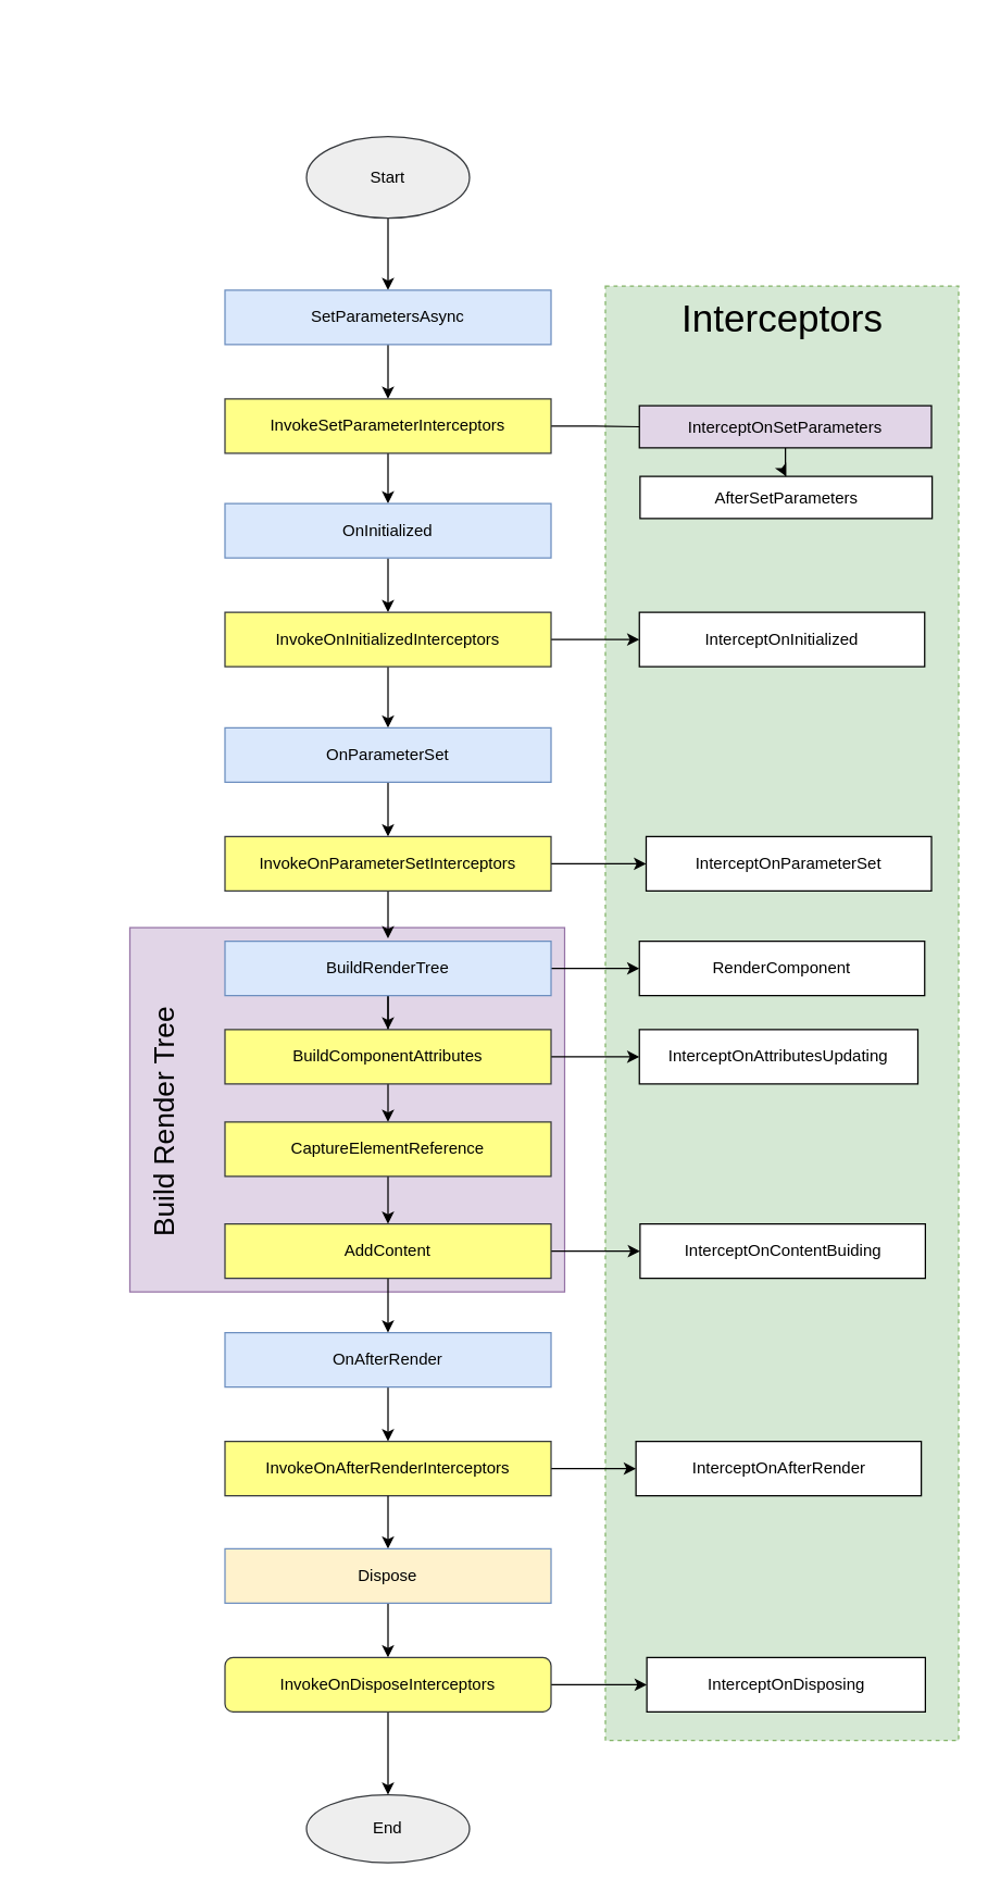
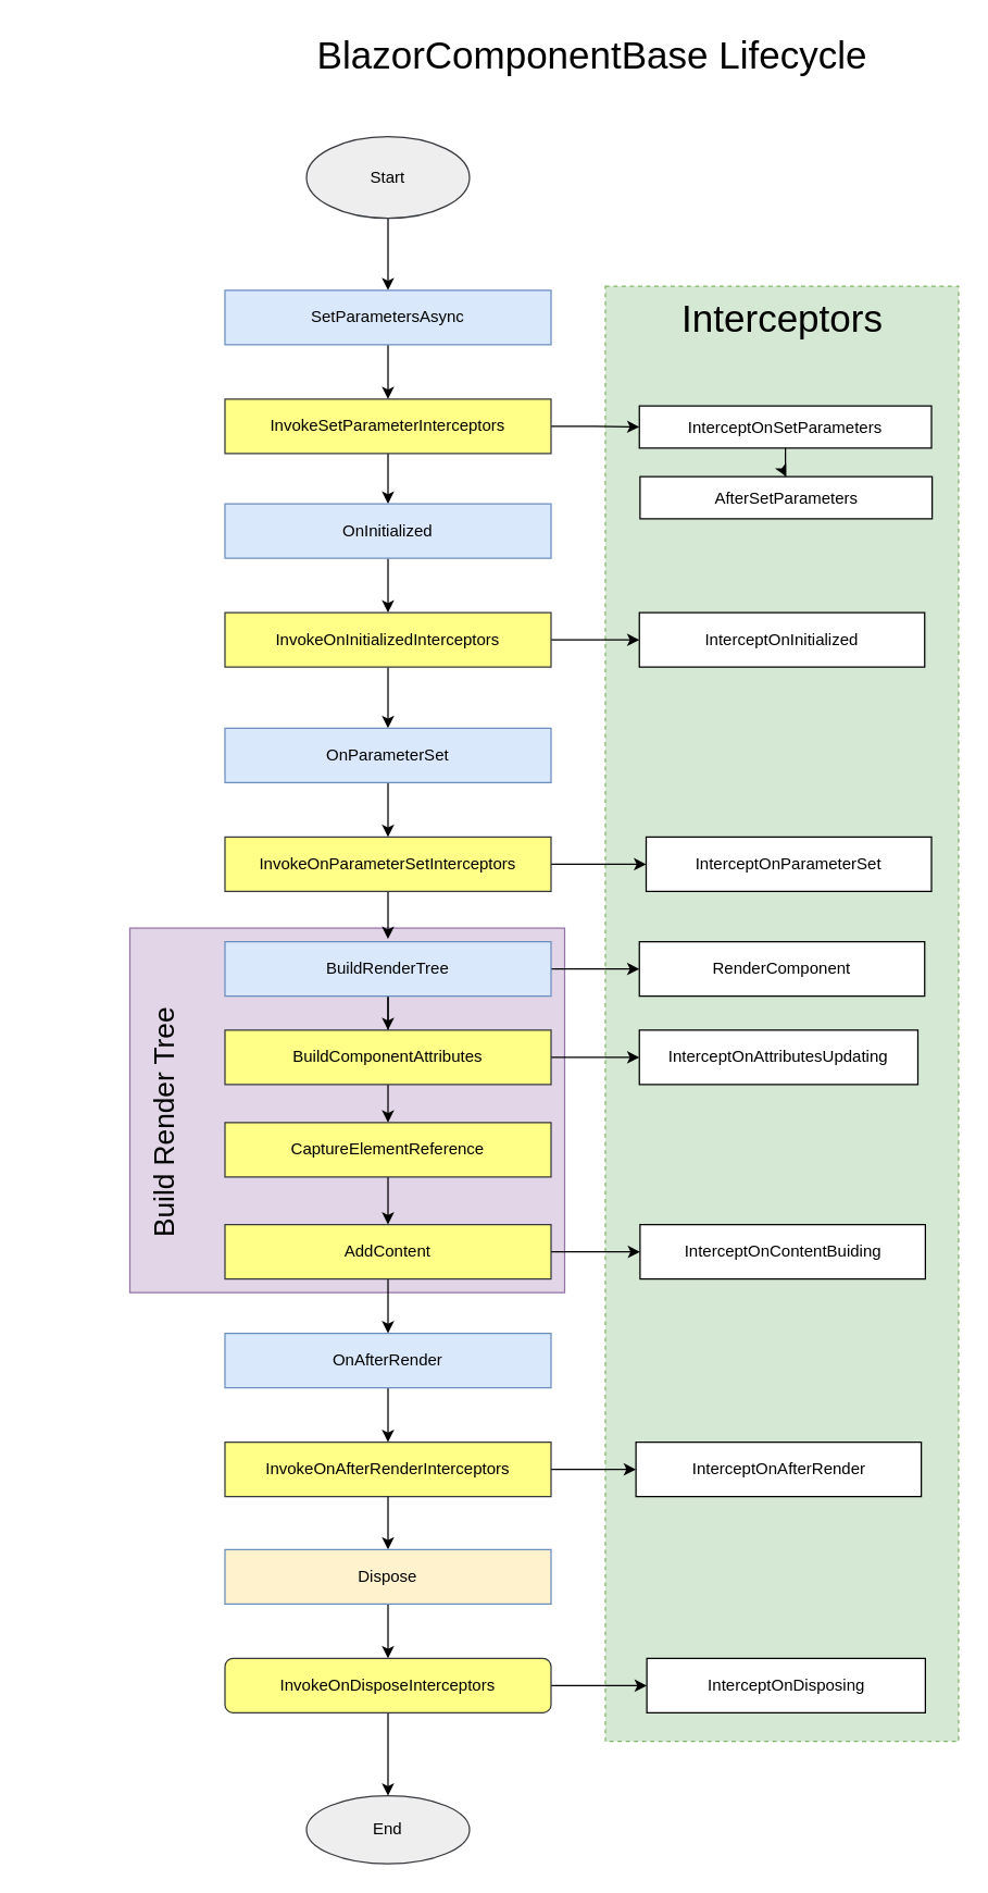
  <mxCell id="0" />
  <mxCell id="1" parent="0" />
  <mxCell id="2" value="" style="rounded=0;whiteSpace=wrap;html=1;fillColor=#e1d5e7;strokeColor=#9673a6;" parent="1" vertex="1"><mxGeometry x="95" y="682" width="320" height="268" as="geometry" /></mxCell>
  <mxCell id="3" value="" style="rounded=0;whiteSpace=wrap;html=1;fontSize=28;dashed=1;fillColor=#d5e8d4;strokeColor=#82b366;" parent="1" vertex="1"><mxGeometry x="445" y="210" width="260" height="1070" as="geometry" /></mxCell>
  <mxCell id="4" value="" style="edgeStyle=orthogonalEdgeStyle;rounded=0;orthogonalLoop=1;jettySize=auto;html=1;" parent="1" source="5" target="7" edge="1"><mxGeometry relative="1" as="geometry" /></mxCell>
  <mxCell id="5" value="Start" style="ellipse;whiteSpace=wrap;html=1;fillColor=#eeeeee;strokeColor=#36393d;" parent="1" vertex="1"><mxGeometry x="225" y="100" width="120" height="60" as="geometry" /></mxCell>
  <mxCell id="6" value="" style="edgeStyle=orthogonalEdgeStyle;rounded=0;orthogonalLoop=1;jettySize=auto;html=1;" parent="1" source="7" target="10" edge="1"><mxGeometry relative="1" as="geometry" /></mxCell>
  <mxCell id="7" value="SetParametersAsync" style="whiteSpace=wrap;html=1;fillColor=#dae8fc;strokeColor=#6c8ebf;" parent="1" vertex="1"><mxGeometry x="165" y="213" width="240" height="40" as="geometry" /></mxCell>
- <mxCell id="8" value="" style="edgeStyle=orthogonalEdgeStyle;rounded=0;orthogonalLoop=1;jettySize=auto;html=1;endArrow=none;" parent="1" source="10" target="12" edge="1"><mxGeometry relative="1" as="geometry" /></mxCell>
+ <mxCell id="8" value="" style="edgeStyle=orthogonalEdgeStyle;rounded=0;orthogonalLoop=1;jettySize=auto;html=1;" parent="1" source="10" target="12" edge="1"><mxGeometry relative="1" as="geometry" /></mxCell>
  <mxCell id="9" value="" style="edgeStyle=orthogonalEdgeStyle;rounded=0;orthogonalLoop=1;jettySize=auto;html=1;" parent="1" source="10" target="14" edge="1"><mxGeometry relative="1" as="geometry" /></mxCell>
  <mxCell id="10" value="InvokeSetParameterInterceptors" style="whiteSpace=wrap;html=1;fillColor=#ffff88;strokeColor=#36393d;" parent="1" vertex="1"><mxGeometry x="165" y="293" width="240" height="40" as="geometry" /></mxCell>
  <mxCell id="11" value="" style="edgeStyle=orthogonalEdgeStyle;rounded=0;orthogonalLoop=1;jettySize=auto;html=1;" edge="1" parent="1" source="12" target="55"><mxGeometry relative="1" as="geometry" /></mxCell>
- <mxCell id="12" value="InterceptOnSetParameters" style="whiteSpace=wrap;html=1;fillColor=#e1d5e7;" parent="1" vertex="1"><mxGeometry x="470" y="298" width="215" height="31" as="geometry" /></mxCell>
+ <mxCell id="12" value="InterceptOnSetParameters" style="whiteSpace=wrap;html=1;" parent="1" vertex="1"><mxGeometry x="470" y="298" width="215" height="31" as="geometry" /></mxCell>
  <mxCell id="13" value="" style="edgeStyle=orthogonalEdgeStyle;rounded=0;orthogonalLoop=1;jettySize=auto;html=1;" parent="1" source="14" target="17" edge="1"><mxGeometry relative="1" as="geometry" /></mxCell>
  <mxCell id="14" value="OnInitialized" style="whiteSpace=wrap;html=1;fillColor=#dae8fc;strokeColor=#6c8ebf;" parent="1" vertex="1"><mxGeometry x="165" y="370" width="240" height="40" as="geometry" /></mxCell>
  <mxCell id="15" value="" style="edgeStyle=orthogonalEdgeStyle;rounded=0;orthogonalLoop=1;jettySize=auto;html=1;" parent="1" source="17" target="18" edge="1"><mxGeometry relative="1" as="geometry" /></mxCell>
  <mxCell id="16" value="" style="edgeStyle=orthogonalEdgeStyle;rounded=0;orthogonalLoop=1;jettySize=auto;html=1;" parent="1" source="17" target="20" edge="1"><mxGeometry relative="1" as="geometry" /></mxCell>
  <mxCell id="17" value="InvokeOnInitializedInterceptors" style="whiteSpace=wrap;html=1;fillColor=#ffff88;strokeColor=#36393d;" parent="1" vertex="1"><mxGeometry x="165" y="450" width="240" height="40" as="geometry" /></mxCell>
  <mxCell id="18" value="InterceptOnInitialized" style="whiteSpace=wrap;html=1;" parent="1" vertex="1"><mxGeometry x="470" y="450" width="210" height="40" as="geometry" /></mxCell>
  <mxCell id="19" value="" style="edgeStyle=orthogonalEdgeStyle;rounded=0;orthogonalLoop=1;jettySize=auto;html=1;" parent="1" source="20" target="23" edge="1"><mxGeometry relative="1" as="geometry" /></mxCell>
  <mxCell id="20" value="OnParameterSet" style="whiteSpace=wrap;html=1;fillColor=#dae8fc;strokeColor=#6c8ebf;" parent="1" vertex="1"><mxGeometry x="165" y="535" width="240" height="40" as="geometry" /></mxCell>
  <mxCell id="21" value="" style="edgeStyle=orthogonalEdgeStyle;rounded=0;orthogonalLoop=1;jettySize=auto;html=1;" parent="1" source="23" target="24" edge="1"><mxGeometry relative="1" as="geometry" /></mxCell>
  <mxCell id="22" value="" style="edgeStyle=orthogonalEdgeStyle;rounded=0;orthogonalLoop=1;jettySize=auto;html=1;" parent="1" source="23" edge="1"><mxGeometry relative="1" as="geometry"><mxPoint x="285" y="690" as="targetPoint" /></mxGeometry></mxCell>
  <mxCell id="23" value="InvokeOnParameterSetInterceptors" style="whiteSpace=wrap;html=1;fillColor=#ffff88;strokeColor=#36393d;" parent="1" vertex="1"><mxGeometry x="165" y="615" width="240" height="40" as="geometry" /></mxCell>
  <mxCell id="24" value="InterceptOnParameterSet" style="whiteSpace=wrap;html=1;" parent="1" vertex="1"><mxGeometry x="475" y="615" width="210" height="40" as="geometry" /></mxCell>
  <mxCell id="25" value="" style="edgeStyle=orthogonalEdgeStyle;rounded=0;orthogonalLoop=1;jettySize=auto;html=1;" parent="1" source="28" target="31" edge="1"><mxGeometry relative="1" as="geometry" /></mxCell>
  <mxCell id="26" value="" style="edgeStyle=orthogonalEdgeStyle;rounded=0;orthogonalLoop=1;jettySize=auto;html=1;" parent="1" source="28" target="33" edge="1"><mxGeometry relative="1" as="geometry" /></mxCell>
  <mxCell id="27" value="" style="edgeStyle=orthogonalEdgeStyle;rounded=0;orthogonalLoop=1;jettySize=auto;html=1;fontSize=28;" parent="1" source="28" target="50" edge="1"><mxGeometry relative="1" as="geometry" /></mxCell>
  <mxCell id="28" value="BuildRenderTree" style="whiteSpace=wrap;html=1;fillColor=#dae8fc;strokeColor=#6c8ebf;" parent="1" vertex="1"><mxGeometry x="165" y="692" width="240" height="40" as="geometry" /></mxCell>
  <mxCell id="29" value="" style="edgeStyle=orthogonalEdgeStyle;rounded=0;orthogonalLoop=1;jettySize=auto;html=1;exitX=1;exitY=0.5;exitDx=0;exitDy=0;" parent="1" source="53" target="32" edge="1"><mxGeometry relative="1" as="geometry" /></mxCell>
  <mxCell id="30" value="" style="edgeStyle=orthogonalEdgeStyle;rounded=0;orthogonalLoop=1;jettySize=auto;html=1;entryX=0.5;entryY=0;entryDx=0;entryDy=0;" parent="1" source="31" target="53" edge="1"><mxGeometry relative="1" as="geometry" /></mxCell>
  <mxCell id="31" value="CaptureElementReference" style="whiteSpace=wrap;html=1;fillColor=#ffff88;strokeColor=#36393d;" parent="1" vertex="1"><mxGeometry x="165" y="825" width="240" height="40" as="geometry" /></mxCell>
  <mxCell id="32" value="InterceptOnContentBuiding" style="whiteSpace=wrap;html=1;" parent="1" vertex="1"><mxGeometry x="470.5" y="900" width="210" height="40" as="geometry" /></mxCell>
  <mxCell id="33" value="RenderComponent" style="whiteSpace=wrap;html=1;" parent="1" vertex="1"><mxGeometry x="470" y="692" width="210" height="40" as="geometry" /></mxCell>
  <mxCell id="34" value="" style="edgeStyle=orthogonalEdgeStyle;rounded=0;orthogonalLoop=1;jettySize=auto;html=1;" parent="1" source="35" target="37" edge="1"><mxGeometry relative="1" as="geometry" /></mxCell>
  <mxCell id="35" value="OnAfterRender" style="whiteSpace=wrap;html=1;fillColor=#dae8fc;strokeColor=#6c8ebf;" parent="1" vertex="1"><mxGeometry x="165" y="980" width="240" height="40" as="geometry" /></mxCell>
  <mxCell id="36" value="" style="edgeStyle=orthogonalEdgeStyle;rounded=0;orthogonalLoop=1;jettySize=auto;html=1;" parent="1" source="37" target="38" edge="1"><mxGeometry relative="1" as="geometry" /></mxCell>
  <mxCell id="37" value="InvokeOnAfterRenderInterceptors" style="whiteSpace=wrap;html=1;fillColor=#ffff88;strokeColor=#36393d;" parent="1" vertex="1"><mxGeometry x="165" y="1060" width="240" height="40" as="geometry" /></mxCell>
  <mxCell id="38" value="InterceptOnAfterRender" style="whiteSpace=wrap;html=1;" parent="1" vertex="1"><mxGeometry x="467.5" y="1060" width="210" height="40" as="geometry" /></mxCell>
+ <mxCell id="39" value="BlazorComponentBase Lifecycle" style="text;html=1;resizable=0;autosize=1;align=center;verticalAlign=middle;points=[];fillColor=none;strokeColor=none;rounded=0;fontSize=28;" parent="1" vertex="1"><mxGeometry x="225" y="20" width="420" height="40" as="geometry" /></mxCell>
  <mxCell id="40" value="Interceptors" style="text;html=1;resizable=0;autosize=1;align=center;verticalAlign=middle;points=[];fillColor=none;strokeColor=none;rounded=0;dashed=1;fontSize=28;" parent="1" vertex="1"><mxGeometry x="495" y="214" width="160" height="40" as="geometry" /></mxCell>
  <mxCell id="41" value="End" style="ellipse;whiteSpace=wrap;html=1;fillColor=#eeeeee;strokeColor=#36393d;" parent="1" vertex="1"><mxGeometry x="225" y="1320" width="120" height="50" as="geometry" /></mxCell>
  <mxCell id="42" value="" style="endArrow=classic;html=1;rounded=0;fontSize=28;exitX=0.5;exitY=1;exitDx=0;exitDy=0;" parent="1" source="37" target="45" edge="1"><mxGeometry width="50" height="50" relative="1" as="geometry"><mxPoint x="235" y="1150" as="sourcePoint" /><mxPoint x="285" y="1100" as="targetPoint" /></mxGeometry></mxCell>
  <mxCell id="43" value="" style="edgeStyle=orthogonalEdgeStyle;rounded=0;orthogonalLoop=1;jettySize=auto;html=1;fontSize=28;exitX=1;exitY=0.5;exitDx=0;exitDy=0;" parent="1" source="48" target="46" edge="1"><mxGeometry relative="1" as="geometry" /></mxCell>
  <mxCell id="44" value="" style="edgeStyle=orthogonalEdgeStyle;rounded=0;orthogonalLoop=1;jettySize=auto;html=1;fontSize=28;" parent="1" source="45" target="48" edge="1"><mxGeometry relative="1" as="geometry" /></mxCell>
  <mxCell id="45" value="Dispose" style="whiteSpace=wrap;html=1;fillColor=#fff2cc;strokeColor=#6c8ebf;" parent="1" vertex="1"><mxGeometry x="165" y="1139" width="240" height="40" as="geometry" /></mxCell>
  <mxCell id="46" value="InterceptOnDisposing" style="whiteSpace=wrap;html=1;" parent="1" vertex="1"><mxGeometry x="475.5" y="1219" width="205" height="40" as="geometry" /></mxCell>
  <mxCell id="47" style="edgeStyle=orthogonalEdgeStyle;rounded=0;orthogonalLoop=1;jettySize=auto;html=1;exitX=0.5;exitY=1;exitDx=0;exitDy=0;entryX=0.5;entryY=0;entryDx=0;entryDy=0;fontSize=21;" parent="1" source="48" target="41" edge="1"><mxGeometry relative="1" as="geometry" /></mxCell>
  <mxCell id="48" value="InvokeOnDisposeInterceptors" style="whiteSpace=wrap;html=1;fillColor=#ffff88;strokeColor=#36393d;rounded=1;" parent="1" vertex="1"><mxGeometry x="165" y="1219" width="240" height="40" as="geometry" /></mxCell>
  <mxCell id="49" value="" style="edgeStyle=orthogonalEdgeStyle;rounded=0;orthogonalLoop=1;jettySize=auto;html=1;fontSize=28;" parent="1" source="50" target="51" edge="1"><mxGeometry relative="1" as="geometry" /></mxCell>
  <mxCell id="50" value="BuildComponentAttributes" style="whiteSpace=wrap;html=1;fillColor=#ffff88;strokeColor=#36393d;" parent="1" vertex="1"><mxGeometry x="165" y="757" width="240" height="40" as="geometry" /></mxCell>
  <mxCell id="51" value="InterceptOnAttributesUpdating" style="whiteSpace=wrap;html=1;" parent="1" vertex="1"><mxGeometry x="470" y="757" width="205" height="40" as="geometry" /></mxCell>
  <mxCell id="52" style="edgeStyle=orthogonalEdgeStyle;rounded=0;orthogonalLoop=1;jettySize=auto;html=1;" parent="1" source="53" target="35" edge="1"><mxGeometry relative="1" as="geometry"><mxPoint x="285" y="980" as="targetPoint" /></mxGeometry></mxCell>
  <mxCell id="53" value="AddContent" style="whiteSpace=wrap;html=1;fillColor=#ffff88;strokeColor=#36393d;" parent="1" vertex="1"><mxGeometry x="165" y="900" width="240" height="40" as="geometry" /></mxCell>
  <mxCell id="54" value="Build Render Tree" style="text;html=1;strokeColor=none;fillColor=none;align=center;verticalAlign=middle;whiteSpace=wrap;rounded=0;direction=west;rotation=-90;fontSize=21;" parent="1" vertex="1"><mxGeometry x="20" y="795" width="200" height="60" as="geometry" /></mxCell>
  <mxCell id="55" value="AfterSetParameters" style="whiteSpace=wrap;html=1;" vertex="1" parent="1"><mxGeometry x="470.5" y="350" width="215" height="31" as="geometry" /></mxCell>
